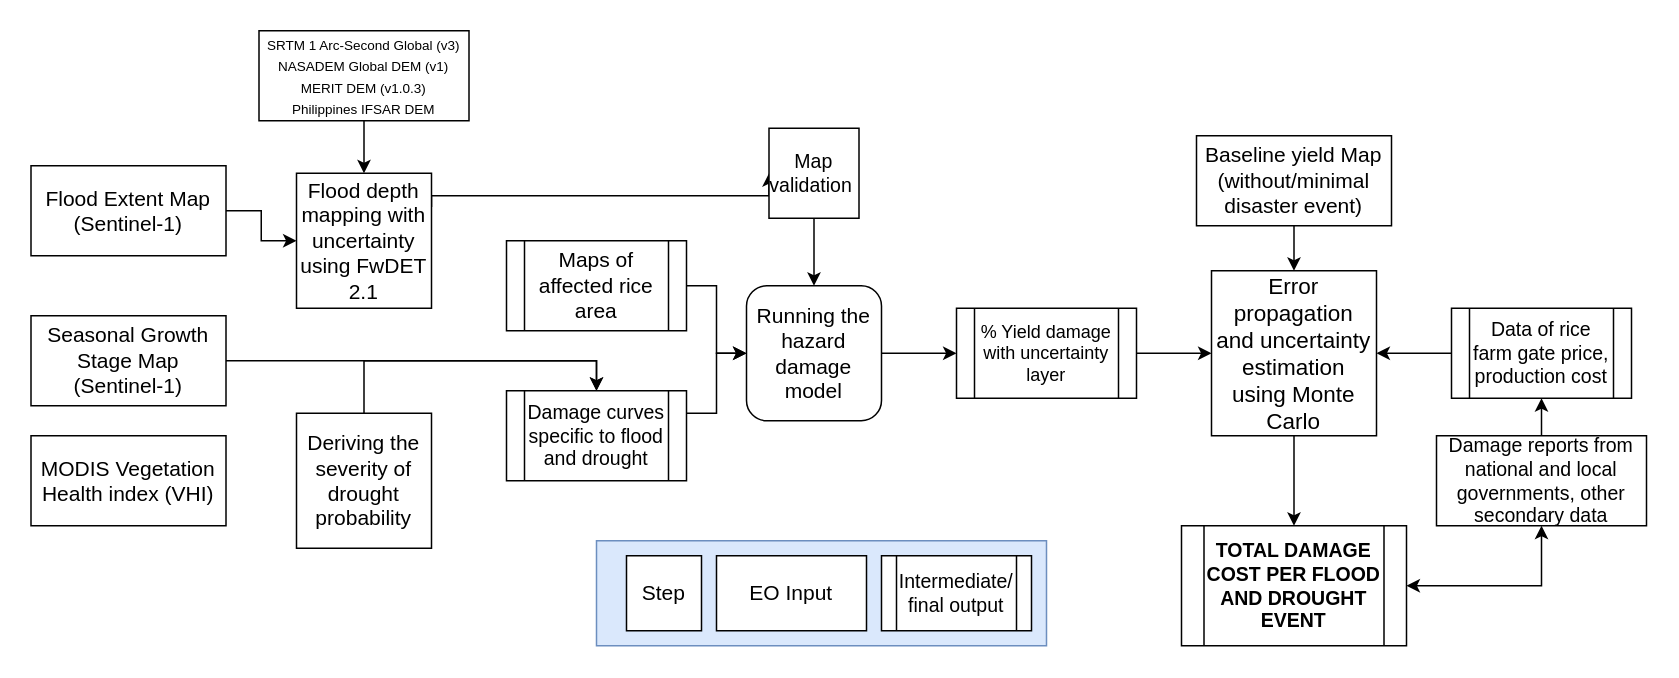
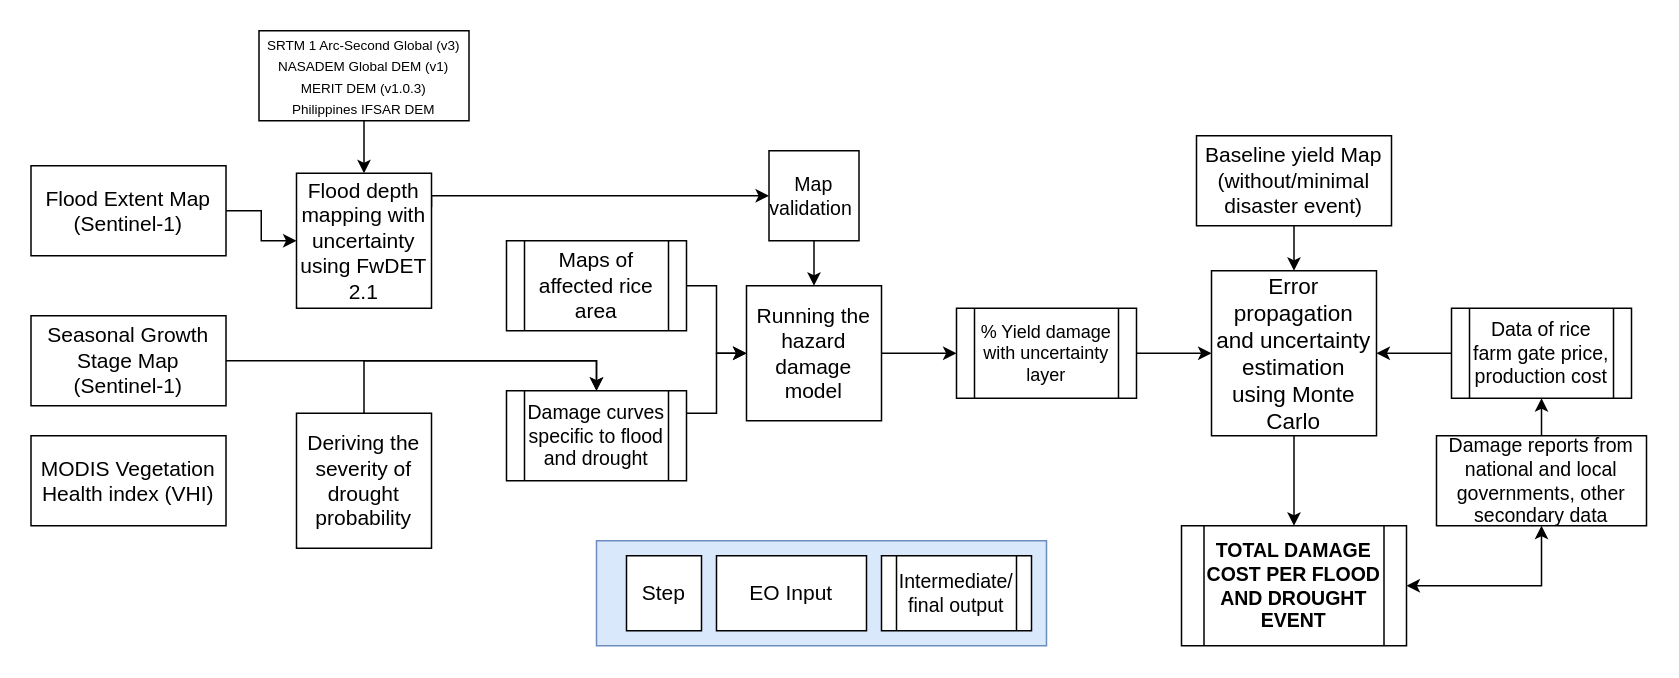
  <mxCell id="0" />
  <mxCell id="1" parent="0" />
  <mxCell id="2" style="edgeStyle=orthogonalEdgeStyle;rounded=0;orthogonalLoop=1;jettySize=auto;html=1;exitX=1;exitY=0.5;exitDx=0;exitDy=0;entryX=0.5;entryY=0;entryDx=0;entryDy=0;" edge="1" parent="1" source="3" target="14"><mxGeometry relative="1" as="geometry" /></mxCell>
  <mxCell id="3" value="&lt;font style=&quot;font-size: 14px;&quot;&gt;Seasonal Growth Stage Map (Sentinel-1)&lt;/font&gt;" style="rounded=0;whiteSpace=wrap;html=1;" vertex="1" parent="1"><mxGeometry x="20" y="210" width="130" height="60" as="geometry" /></mxCell>
  <mxCell id="4" style="edgeStyle=orthogonalEdgeStyle;rounded=0;orthogonalLoop=1;jettySize=auto;html=1;exitX=1;exitY=0.5;exitDx=0;exitDy=0;entryX=0;entryY=0.5;entryDx=0;entryDy=0;" edge="1" parent="1" source="5" target="12"><mxGeometry relative="1" as="geometry" /></mxCell>
  <mxCell id="5" value="&lt;font style=&quot;font-size: 14px;&quot;&gt;Flood Extent Map (Sentinel-1)&lt;/font&gt;" style="rounded=0;whiteSpace=wrap;html=1;" vertex="1" parent="1"><mxGeometry x="20" y="110" width="130" height="60" as="geometry" /></mxCell>
  <mxCell id="6" value="&lt;font style=&quot;font-size: 14px;&quot;&gt;MODIS Vegetation Health index (VHI)&lt;/font&gt;" style="rounded=0;whiteSpace=wrap;html=1;" vertex="1" parent="1"><mxGeometry x="20" y="290" width="130" height="60" as="geometry" /></mxCell>
  <mxCell id="7" style="edgeStyle=orthogonalEdgeStyle;rounded=0;orthogonalLoop=1;jettySize=auto;html=1;exitX=0.5;exitY=1;exitDx=0;exitDy=0;entryX=0.5;entryY=0;entryDx=0;entryDy=0;" edge="1" parent="1" source="8" target="12"><mxGeometry relative="1" as="geometry" /></mxCell>
  <mxCell id="8" value="&lt;div&gt;&lt;font style=&quot;font-size: 9px;&quot;&gt;SRTM 1 Arc-Second Global (v3)&lt;/font&gt;&lt;/div&gt;&lt;div&gt;&lt;font style=&quot;font-size: 9px;&quot;&gt;NASADEM Global DEM (v1)&lt;/font&gt;&lt;/div&gt;&lt;div&gt;&lt;font style=&quot;font-size: 9px;&quot;&gt;MERIT DEM (v1.0.3)&lt;/font&gt;&lt;/div&gt;&lt;div&gt;&lt;font style=&quot;font-size: 9px;&quot;&gt;Philippines IFSAR DEM&lt;/font&gt;&lt;/div&gt;" style="rounded=0;whiteSpace=wrap;html=1;" vertex="1" parent="1"><mxGeometry x="172" y="20" width="140" height="60" as="geometry" /></mxCell>
  <mxCell id="9" style="edgeStyle=orthogonalEdgeStyle;rounded=0;orthogonalLoop=1;jettySize=auto;html=1;exitX=0.5;exitY=1;exitDx=0;exitDy=0;entryX=0.5;entryY=0;entryDx=0;entryDy=0;" edge="1" parent="1" source="10" target="30"><mxGeometry relative="1" as="geometry" /></mxCell>
  <mxCell id="10" value="&lt;font style=&quot;font-size: 15px;&quot;&gt;Error propagation and uncertainty estimation using Monte Carlo&lt;/font&gt;" style="whiteSpace=wrap;html=1;aspect=fixed;" vertex="1" parent="1"><mxGeometry x="807" y="180" width="110" height="110" as="geometry" /></mxCell>
  <mxCell id="11" style="edgeStyle=orthogonalEdgeStyle;rounded=0;orthogonalLoop=1;jettySize=auto;html=1;exitX=1;exitY=0.25;exitDx=0;exitDy=0;entryX=0;entryY=0.5;entryDx=0;entryDy=0;" edge="1" parent="1" source="12" target="24"><mxGeometry relative="1" as="geometry"><Array as="points"><mxPoint x="287" y="130" /></Array></mxGeometry></mxCell>
  <mxCell id="12" value="&lt;font style=&quot;font-size: 14px;&quot;&gt;Flood depth mapping with uncertainty using FwDET 2.1&lt;/font&gt;" style="whiteSpace=wrap;html=1;aspect=fixed;" vertex="1" parent="1"><mxGeometry x="197" y="115" width="90" height="90" as="geometry" /></mxCell>
  <mxCell id="13" style="edgeStyle=orthogonalEdgeStyle;rounded=0;orthogonalLoop=1;jettySize=auto;html=1;exitX=1;exitY=0.25;exitDx=0;exitDy=0;entryX=0;entryY=0.5;entryDx=0;entryDy=0;" edge="1" parent="1" source="14" target="22"><mxGeometry relative="1" as="geometry" /></mxCell>
  <mxCell id="14" value="&lt;font style=&quot;font-size: 13px;&quot;&gt;Damage curves specific to flood and drought&lt;/font&gt;" style="shape=process;whiteSpace=wrap;html=1;backgroundOutline=1;" vertex="1" parent="1"><mxGeometry x="337" y="260" width="120" height="60" as="geometry" /></mxCell>
  <mxCell id="15" style="edgeStyle=orthogonalEdgeStyle;rounded=0;orthogonalLoop=1;jettySize=auto;html=1;exitX=0.5;exitY=0;exitDx=0;exitDy=0;entryX=0.5;entryY=0;entryDx=0;entryDy=0;" edge="1" parent="1" source="16" target="14"><mxGeometry relative="1" as="geometry" /></mxCell>
  <mxCell id="16" value="&lt;font style=&quot;font-size: 14px;&quot;&gt;Deriving the severity of drought probability&lt;/font&gt;" style="whiteSpace=wrap;html=1;aspect=fixed;" vertex="1" parent="1"><mxGeometry x="197" y="275" width="90" height="90" as="geometry" /></mxCell>
  <mxCell id="17" style="edgeStyle=orthogonalEdgeStyle;rounded=0;orthogonalLoop=1;jettySize=auto;html=1;exitX=1;exitY=0.5;exitDx=0;exitDy=0;entryX=0;entryY=0.5;entryDx=0;entryDy=0;" edge="1" parent="1" source="18" target="22"><mxGeometry relative="1" as="geometry" /></mxCell>
  <mxCell id="18" value="&lt;font style=&quot;font-size: 14px;&quot;&gt;Maps of affected rice area&lt;/font&gt;" style="shape=process;whiteSpace=wrap;html=1;backgroundOutline=1;" vertex="1" parent="1"><mxGeometry x="337" y="160" width="120" height="60" as="geometry" /></mxCell>
  <mxCell id="19" style="edgeStyle=orthogonalEdgeStyle;rounded=0;orthogonalLoop=1;jettySize=auto;html=1;exitX=1;exitY=0.5;exitDx=0;exitDy=0;entryX=0;entryY=0.5;entryDx=0;entryDy=0;" edge="1" parent="1" source="20" target="10"><mxGeometry relative="1" as="geometry" /></mxCell>
  <mxCell id="20" value="&lt;font&gt;% Yield damage with uncertainty layer&lt;/font&gt;" style="shape=process;whiteSpace=wrap;html=1;backgroundOutline=1;" vertex="1" parent="1"><mxGeometry x="637" y="205" width="120" height="60" as="geometry" /></mxCell>
  <mxCell id="21" style="edgeStyle=orthogonalEdgeStyle;rounded=0;orthogonalLoop=1;jettySize=auto;html=1;exitX=1;exitY=0.5;exitDx=0;exitDy=0;entryX=0;entryY=0.5;entryDx=0;entryDy=0;" edge="1" parent="1" source="22" target="20"><mxGeometry relative="1" as="geometry" /></mxCell>
- <mxCell id="22" value="&lt;font style=&quot;font-size: 14px;&quot;&gt;Running the hazard damage model&lt;/font&gt;" style="whiteSpace=wrap;html=1;aspect=fixed;rounded=1;" vertex="1" parent="1"><mxGeometry x="497" y="190" width="90" height="90" as="geometry" /></mxCell>
+ <mxCell id="22" value="&lt;font style=&quot;font-size: 14px;&quot;&gt;Running the hazard damage model&lt;/font&gt;" style="whiteSpace=wrap;html=1;aspect=fixed;" vertex="1" parent="1"><mxGeometry x="497" y="190" width="90" height="90" as="geometry" /></mxCell>
  <mxCell id="23" style="edgeStyle=orthogonalEdgeStyle;rounded=0;orthogonalLoop=1;jettySize=auto;html=1;exitX=0.5;exitY=1;exitDx=0;exitDy=0;entryX=0.5;entryY=0;entryDx=0;entryDy=0;" edge="1" parent="1" source="24" target="22"><mxGeometry relative="1" as="geometry" /></mxCell>
- <mxCell id="24" value="&lt;font style=&quot;font-size: 13px;&quot;&gt;Map validation&amp;nbsp;&lt;/font&gt;" style="whiteSpace=wrap;html=1;aspect=fixed;" vertex="1" parent="1"><mxGeometry x="512" y="85" width="60" height="60" as="geometry" /></mxCell>
+ <mxCell id="24" value="&lt;font style=&quot;font-size: 13px;&quot;&gt;Map validation&amp;nbsp;&lt;/font&gt;" style="whiteSpace=wrap;html=1;aspect=fixed;" vertex="1" parent="1"><mxGeometry x="512" y="100" width="60" height="60" as="geometry" /></mxCell>
  <mxCell id="25" style="edgeStyle=orthogonalEdgeStyle;rounded=0;orthogonalLoop=1;jettySize=auto;html=1;exitX=0.5;exitY=1;exitDx=0;exitDy=0;entryX=1;entryY=0.5;entryDx=0;entryDy=0;startArrow=classic;startFill=1;" edge="1" parent="1" source="27" target="30"><mxGeometry relative="1" as="geometry" /></mxCell>
  <mxCell id="26" style="edgeStyle=orthogonalEdgeStyle;rounded=0;orthogonalLoop=1;jettySize=auto;html=1;exitX=0.5;exitY=0;exitDx=0;exitDy=0;entryX=0.5;entryY=1;entryDx=0;entryDy=0;" edge="1" parent="1" source="27" target="29"><mxGeometry relative="1" as="geometry" /></mxCell>
  <mxCell id="27" value="&lt;font style=&quot;font-size: 13px;&quot;&gt;Damage reports from national and local governments, other secondary data&lt;/font&gt;" style="rounded=0;whiteSpace=wrap;html=1;" vertex="1" parent="1"><mxGeometry x="957" y="290" width="140" height="60" as="geometry" /></mxCell>
  <mxCell id="28" style="edgeStyle=orthogonalEdgeStyle;rounded=0;orthogonalLoop=1;jettySize=auto;html=1;exitX=0;exitY=0.5;exitDx=0;exitDy=0;entryX=1;entryY=0.5;entryDx=0;entryDy=0;" edge="1" parent="1" source="29" target="10"><mxGeometry relative="1" as="geometry" /></mxCell>
  <mxCell id="29" value="&lt;font style=&quot;font-size: 13px;&quot;&gt;Data of rice farm gate price, production cost&lt;/font&gt;" style="shape=process;whiteSpace=wrap;html=1;backgroundOutline=1;" vertex="1" parent="1"><mxGeometry x="967" y="205" width="120" height="60" as="geometry" /></mxCell>
  <mxCell id="30" value="&lt;font style=&quot;font-size: 13px;&quot;&gt;&lt;b&gt;TOTAL DAMAGE COST PER FLOOD AND DROUGHT EVENT&lt;/b&gt;&lt;/font&gt;" style="shape=process;whiteSpace=wrap;html=1;backgroundOutline=1;" vertex="1" parent="1"><mxGeometry x="787" y="350" width="150" height="80" as="geometry" /></mxCell>
  <mxCell id="31" style="edgeStyle=orthogonalEdgeStyle;rounded=0;orthogonalLoop=1;jettySize=auto;html=1;exitX=0.5;exitY=1;exitDx=0;exitDy=0;entryX=0.5;entryY=0;entryDx=0;entryDy=0;" edge="1" parent="1" source="32" target="10"><mxGeometry relative="1" as="geometry" /></mxCell>
  <mxCell id="32" value="&lt;font style=&quot;font-size: 14px;&quot;&gt;Baseline yield Map (without/minimal disaster event)&lt;/font&gt;" style="rounded=0;whiteSpace=wrap;html=1;" vertex="1" parent="1"><mxGeometry x="797" y="90" width="130" height="60" as="geometry" /></mxCell>
  <mxCell id="33" value="" style="group" vertex="1" connectable="0" parent="1"><mxGeometry x="397" y="360" width="300" height="70" as="geometry" /></mxCell>
  <mxCell id="34" value="" style="rounded=0;whiteSpace=wrap;html=1;labelBackgroundColor=default;fillColor=#dae8fc;strokeColor=#6c8ebf;" vertex="1" parent="33"><mxGeometry width="300" height="70" as="geometry" /></mxCell>
  <mxCell id="35" value="&lt;font style=&quot;font-size: 14px;&quot;&gt;EO Input&lt;/font&gt;" style="rounded=0;whiteSpace=wrap;html=1;" vertex="1" parent="33"><mxGeometry x="80" y="10" width="100" height="50" as="geometry" /></mxCell>
  <mxCell id="36" value="&lt;font style=&quot;font-size: 13px;&quot;&gt;Intermediate/ final output&lt;/font&gt;" style="shape=process;whiteSpace=wrap;html=1;backgroundOutline=1;" vertex="1" parent="33"><mxGeometry x="190" y="10" width="100" height="50" as="geometry" /></mxCell>
  <mxCell id="37" value="&lt;font style=&quot;font-size: 14px;&quot;&gt;Step&lt;/font&gt;" style="whiteSpace=wrap;html=1;aspect=fixed;" vertex="1" parent="33"><mxGeometry x="20" y="10" width="50" height="50" as="geometry" /></mxCell>
